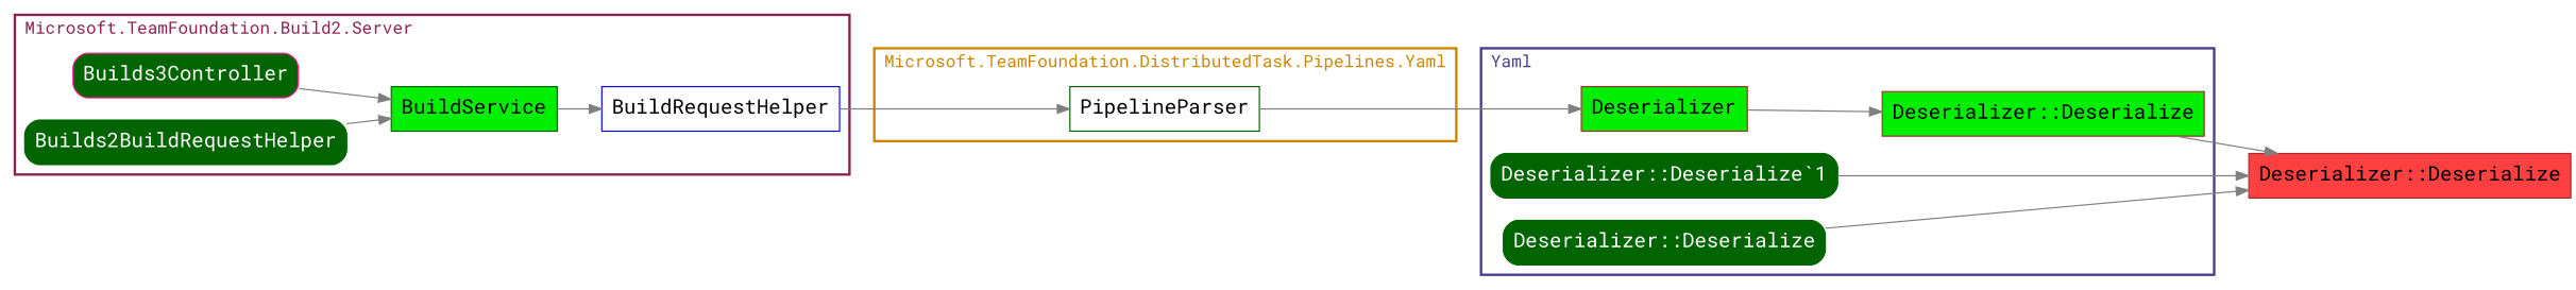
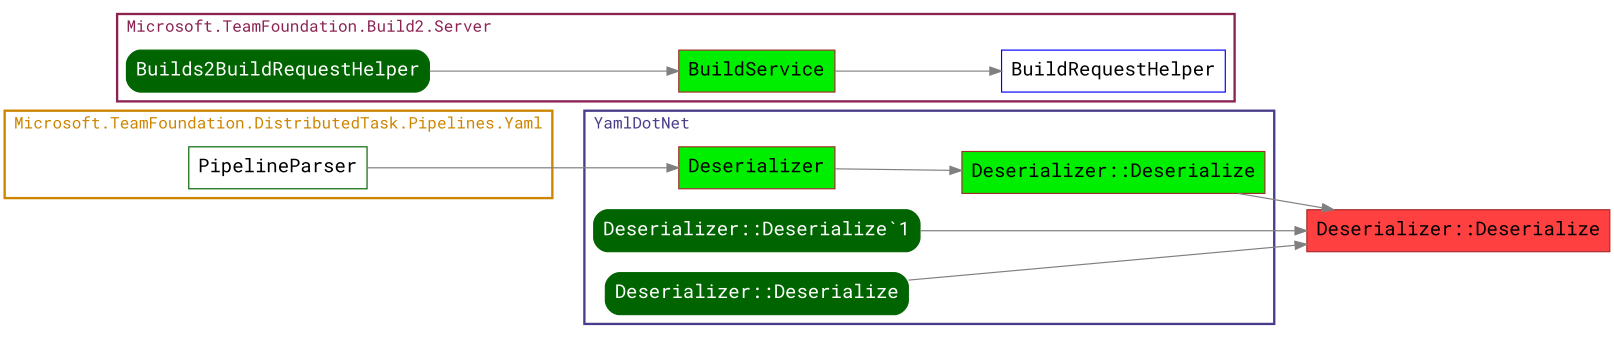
  digraph {
    fontname="Roboto Mono"
    rankdir=LR
    node [color=darkgreen fillcolor=darkgreen fontname="Roboto Mono" fontsize=16 shape=box style=filled]
    edge [color=gray50 fontname="Roboto Mono"]
    n1 [color=brown fillcolor=green2 label="Deserializer::Deserialize"]
    n2 [fontcolor=white label="Deserializer::Deserialize`1" style="filled, rounded"]
    n3 [fontcolor=white label="Deserializer::Deserialize" style="filled, rounded"]
    n4 [color=brown fillcolor=green2 label=Deserializer]
    n5 [label=PipelineParser fillcolor="" style=""]
    n6 [color=blue label=BuildRequestHelper fillcolor="" style=""]
-   n7 [fillcolor=green2 label=BuildService]
-   n8 [color=deeppink fontcolor=white label=Builds3Controller style="filled, rounded"]
+   n7 [color=brown fillcolor=green2 label=BuildService]
    n9 [fontcolor=white label=Builds2BuildRequestHelper style="filled, rounded"]
    n10 [color=brown fillcolor=brown1 label="Deserializer::Deserialize"]
    subgraph cluster_1 {
      color=darkslateblue
      fontcolor=darkslateblue
-     label=Yaml
+     label=YamlDotNet
      labeljust=l
      penwidth=2
      n1
      n2
      n3
      n4
    }
    subgraph cluster_2 {
      color=orange3
      fontcolor=orange3
      label="Microsoft.TeamFoundation.DistributedTask.Pipelines.Yaml"
      labeljust=l
      penwidth=2
      n5
    }
    subgraph cluster_3 {
      color=violetred4
      fontcolor=violetred4
      label="Microsoft.TeamFoundation.Build2.Server"
      labeljust=l
      penwidth=2
      n6
      n7
-     n8
      n9
    }
    n1 -> n10
    n2 -> n10
    n3 -> n10
    n4 -> n1
    n5 -> n4
-   n6 -> n5
    n7 -> n6
-   n8 -> n7
    n9 -> n7
  }
